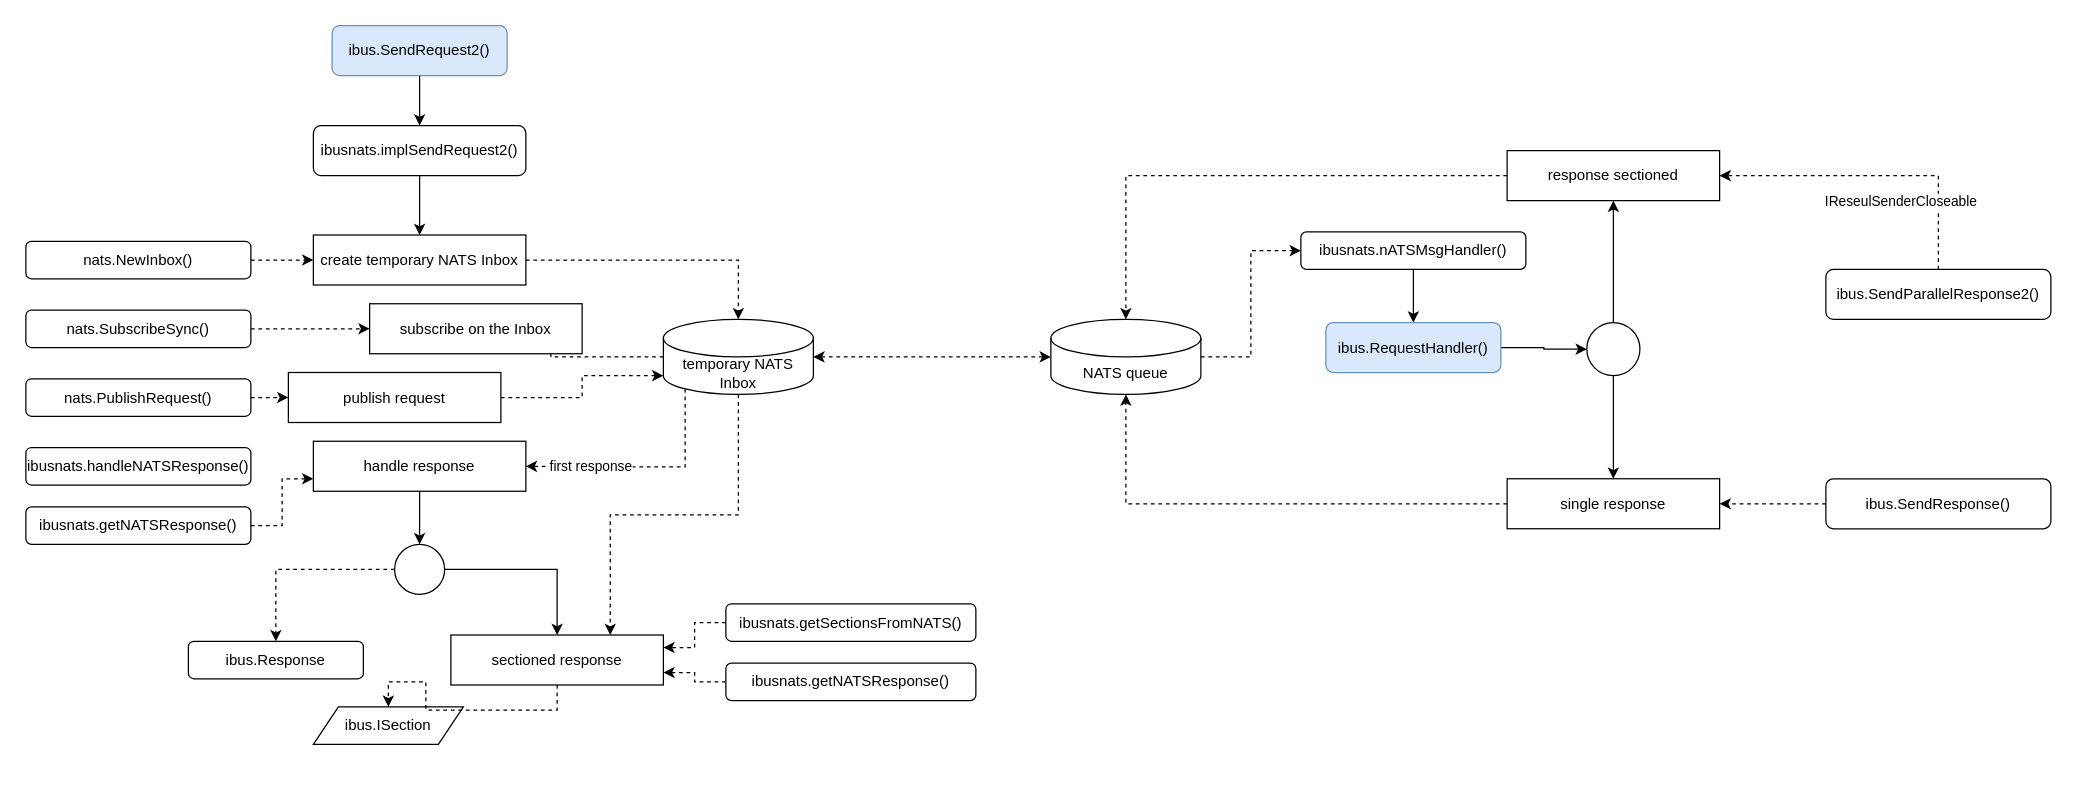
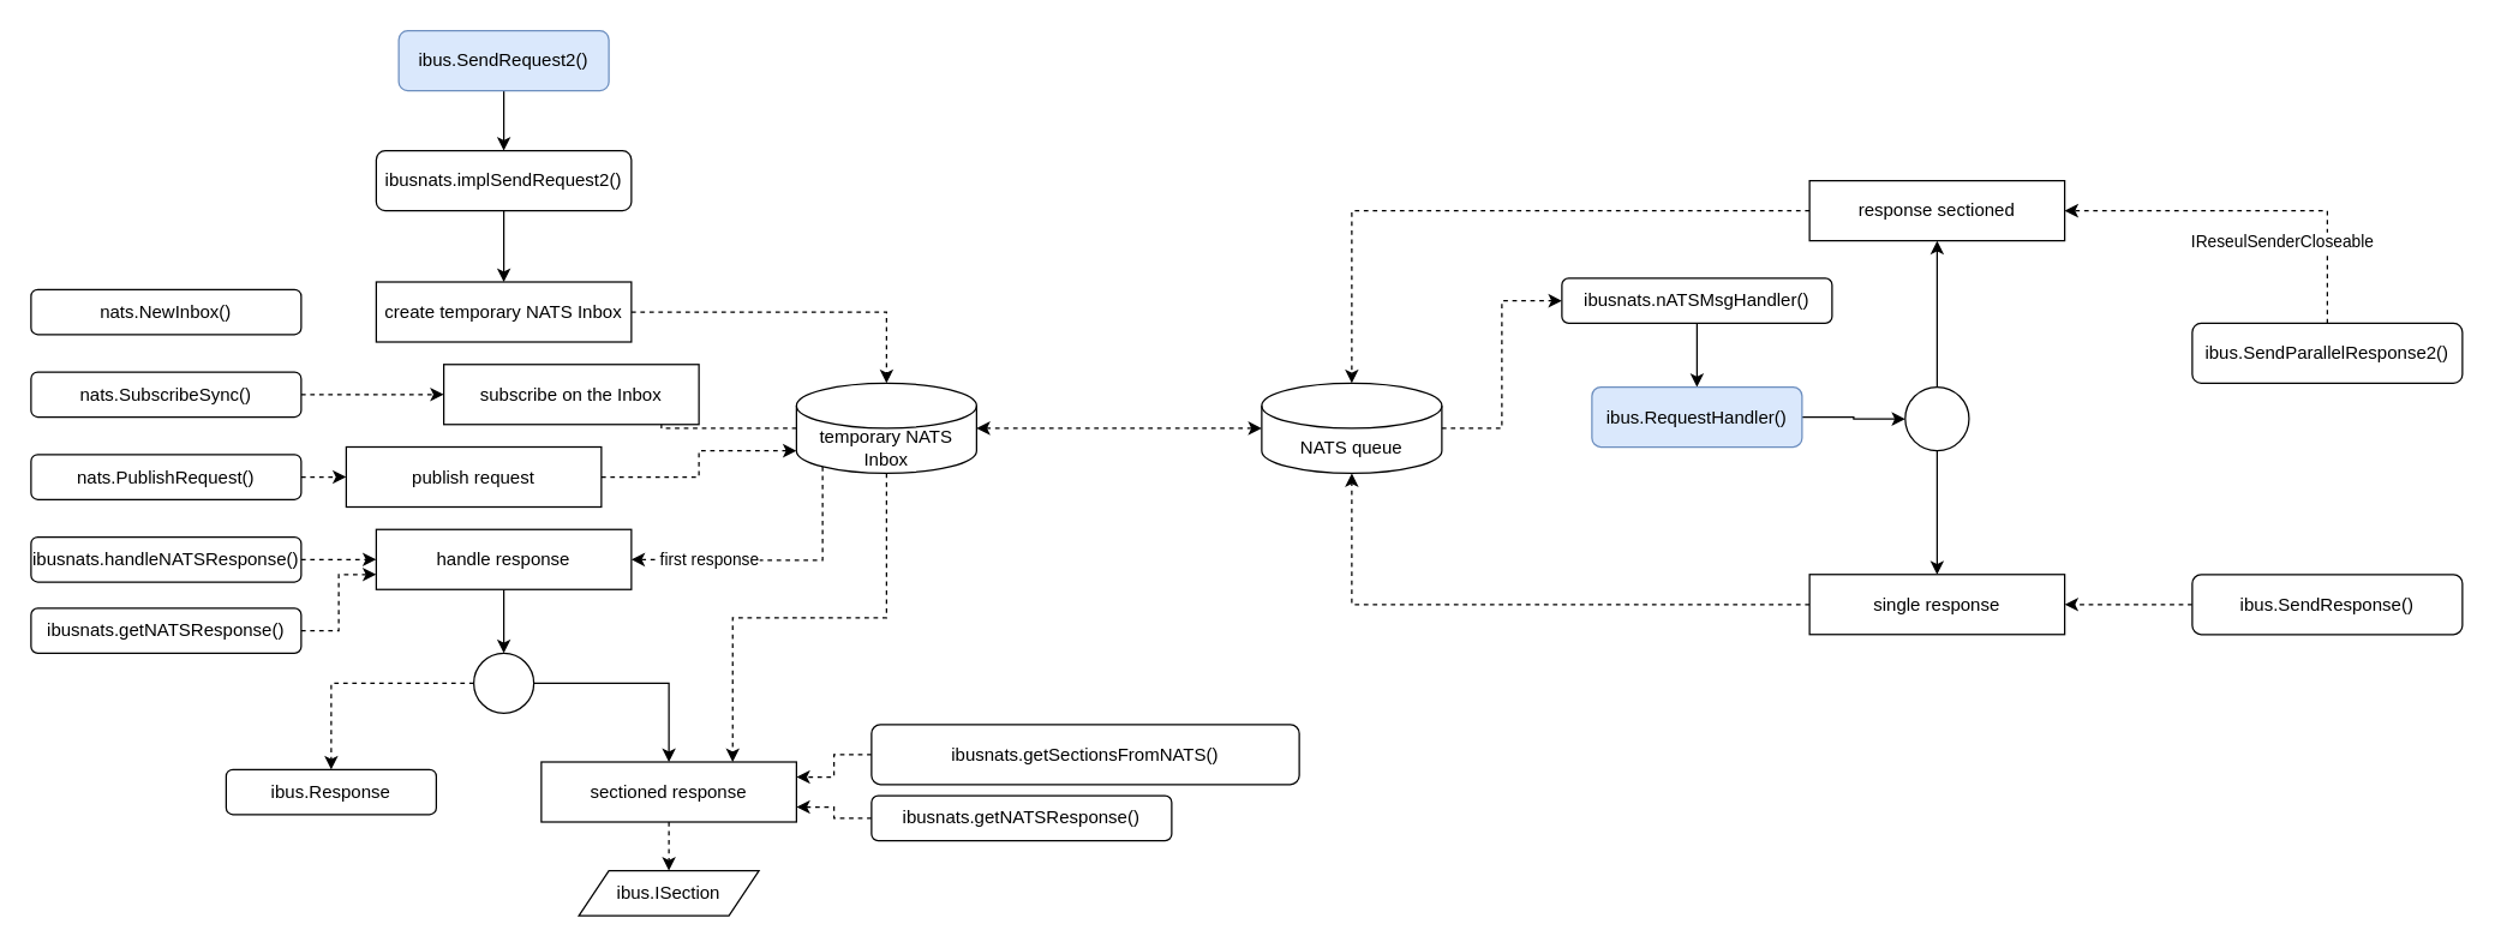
  <mxCell id="0" />
  <mxCell id="1" parent="0" />
- <mxCell id="2" style="edgeStyle=orthogonalEdgeStyle;rounded=0;orthogonalLoop=1;jettySize=auto;html=1;exitX=1;exitY=0.5;exitDx=0;exitDy=0;dashed=1;" parent="1" source="3" target="5" edge="1"><mxGeometry relative="1" as="geometry" /></mxCell>
  <mxCell id="3" value="nats.NewInbox()" style="rounded=1;whiteSpace=wrap;html=1;" parent="1" vertex="1"><mxGeometry x="20" y="192.5" width="180" height="30" as="geometry" /></mxCell>
  <mxCell id="4" style="edgeStyle=orthogonalEdgeStyle;rounded=0;orthogonalLoop=1;jettySize=auto;html=1;exitX=1;exitY=0.5;exitDx=0;exitDy=0;dashed=1;" parent="1" source="5" target="11" edge="1"><mxGeometry relative="1" as="geometry" /></mxCell>
  <mxCell id="5" value="create temporary NATS Inbox" style="rounded=0;whiteSpace=wrap;html=1;" parent="1" vertex="1"><mxGeometry x="250" y="187.5" width="170" height="40" as="geometry" /></mxCell>
  <mxCell id="6" style="edgeStyle=orthogonalEdgeStyle;rounded=0;orthogonalLoop=1;jettySize=auto;html=1;exitX=0.145;exitY=1;exitDx=0;exitDy=-4.35;exitPerimeter=0;entryX=1;entryY=0.5;entryDx=0;entryDy=0;dashed=1;" parent="1" source="11" target="24" edge="1"><mxGeometry relative="1" as="geometry"><Array as="points"><mxPoint x="547" y="373" /><mxPoint x="470" y="373" /></Array></mxGeometry></mxCell>
  <mxCell id="7" value="first response" style="edgeLabel;html=1;align=center;verticalAlign=middle;resizable=0;points=[];" parent="6" vertex="1" connectable="0"><mxGeometry x="0.334" y="1" relative="1" as="geometry"><mxPoint x="-11" y="-1.8" as="offset" /></mxGeometry></mxCell>
  <mxCell id="8" style="edgeStyle=orthogonalEdgeStyle;rounded=0;orthogonalLoop=1;jettySize=auto;html=1;exitX=0;exitY=0.5;exitDx=0;exitDy=0;exitPerimeter=0;entryX=1;entryY=0.5;entryDx=0;entryDy=0;dashed=1;" parent="1" source="11" target="12" edge="1"><mxGeometry relative="1" as="geometry"><Array as="points"><mxPoint x="440" y="285" /><mxPoint x="440" y="263" /></Array></mxGeometry></mxCell>
  <mxCell id="9" style="edgeStyle=orthogonalEdgeStyle;rounded=0;orthogonalLoop=1;jettySize=auto;html=1;exitX=0.5;exitY=1;exitDx=0;exitDy=0;exitPerimeter=0;entryX=0.75;entryY=0;entryDx=0;entryDy=0;dashed=1;" parent="1" source="11" target="32" edge="1"><mxGeometry relative="1" as="geometry" /></mxCell>
  <mxCell id="10" style="edgeStyle=orthogonalEdgeStyle;rounded=0;orthogonalLoop=1;jettySize=auto;html=1;exitX=1;exitY=0.5;exitDx=0;exitDy=0;exitPerimeter=0;entryX=0;entryY=0.5;entryDx=0;entryDy=0;entryPerimeter=0;dashed=1;startArrow=classic;startFill=1;" edge="1" parent="1" source="11" target="41"><mxGeometry relative="1" as="geometry" /></mxCell>
  <mxCell id="11" value="temporary NATS Inbox" style="shape=cylinder3;whiteSpace=wrap;html=1;boundedLbl=1;backgroundOutline=1;size=15;" parent="1" vertex="1"><mxGeometry x="530" y="255" width="120" height="60" as="geometry" /></mxCell>
  <mxCell id="12" value="subscribe on the Inbox" style="rounded=0;whiteSpace=wrap;html=1;" parent="1" vertex="1"><mxGeometry x="295" y="242.5" width="170" height="40" as="geometry" /></mxCell>
  <mxCell id="13" style="edgeStyle=orthogonalEdgeStyle;rounded=0;orthogonalLoop=1;jettySize=auto;html=1;exitX=1;exitY=0.5;exitDx=0;exitDy=0;entryX=0;entryY=0.5;entryDx=0;entryDy=0;dashed=1;" parent="1" source="14" target="12" edge="1"><mxGeometry relative="1" as="geometry" /></mxCell>
  <mxCell id="14" value="nats.SubscribeSync()" style="rounded=1;whiteSpace=wrap;html=1;" parent="1" vertex="1"><mxGeometry x="20" y="247.5" width="180" height="30" as="geometry" /></mxCell>
  <mxCell id="15" style="edgeStyle=orthogonalEdgeStyle;rounded=0;orthogonalLoop=1;jettySize=auto;html=1;exitX=1;exitY=0.5;exitDx=0;exitDy=0;entryX=0;entryY=1;entryDx=0;entryDy=-15;entryPerimeter=0;dashed=1;" parent="1" source="16" target="11" edge="1"><mxGeometry relative="1" as="geometry" /></mxCell>
  <mxCell id="16" value="publish request" style="rounded=0;whiteSpace=wrap;html=1;" parent="1" vertex="1"><mxGeometry x="230" y="297.5" width="170" height="40" as="geometry" /></mxCell>
  <mxCell id="17" style="edgeStyle=orthogonalEdgeStyle;rounded=0;orthogonalLoop=1;jettySize=auto;html=1;exitX=1;exitY=0.5;exitDx=0;exitDy=0;entryX=0;entryY=0.5;entryDx=0;entryDy=0;dashed=1;" parent="1" source="18" target="16" edge="1"><mxGeometry relative="1" as="geometry" /></mxCell>
  <mxCell id="18" value="nats.PublishRequest()" style="rounded=1;whiteSpace=wrap;html=1;" parent="1" vertex="1"><mxGeometry x="20" y="302.5" width="180" height="30" as="geometry" /></mxCell>
+ <mxCell id="19" style="edgeStyle=orthogonalEdgeStyle;rounded=0;orthogonalLoop=1;jettySize=auto;html=1;exitX=1;exitY=0.5;exitDx=0;exitDy=0;dashed=1;entryX=0;entryY=0.5;entryDx=0;entryDy=0;" parent="1" source="20" target="24" edge="1"><mxGeometry relative="1" as="geometry"><mxPoint x="250" y="372.5" as="targetPoint" /></mxGeometry></mxCell>
  <mxCell id="20" value="ibusnats.handleNATSResponse()" style="rounded=1;whiteSpace=wrap;html=1;" parent="1" vertex="1"><mxGeometry x="20" y="357.5" width="180" height="30" as="geometry" /></mxCell>
  <mxCell id="21" style="edgeStyle=orthogonalEdgeStyle;rounded=0;orthogonalLoop=1;jettySize=auto;html=1;exitX=0;exitY=0.5;exitDx=0;exitDy=0;entryX=0.5;entryY=0;entryDx=0;entryDy=0;dashed=1;" parent="1" source="35" target="25" edge="1"><mxGeometry relative="1" as="geometry" /></mxCell>
  <mxCell id="22" style="edgeStyle=orthogonalEdgeStyle;rounded=0;orthogonalLoop=1;jettySize=auto;html=1;exitX=1;exitY=0.5;exitDx=0;exitDy=0;entryX=0.5;entryY=0;entryDx=0;entryDy=0;" parent="1" source="35" target="32" edge="1"><mxGeometry relative="1" as="geometry" /></mxCell>
  <mxCell id="23" style="edgeStyle=orthogonalEdgeStyle;rounded=0;orthogonalLoop=1;jettySize=auto;html=1;exitX=0.5;exitY=1;exitDx=0;exitDy=0;" parent="1" source="24" target="35" edge="1"><mxGeometry relative="1" as="geometry" /></mxCell>
  <mxCell id="24" value="handle response" style="rounded=0;whiteSpace=wrap;html=1;" parent="1" vertex="1"><mxGeometry x="250" y="352.5" width="170" height="40" as="geometry" /></mxCell>
  <mxCell id="25" value="ibus.Response" style="rounded=1;whiteSpace=wrap;html=1;" parent="1" vertex="1"><mxGeometry x="150" y="512.5" width="140" height="30" as="geometry" /></mxCell>
- <mxCell id="26" value="ibus.ISection" style="shape=parallelogram;perimeter=parallelogramPerimeter;whiteSpace=wrap;html=1;fixedSize=1;" parent="1" vertex="1"><mxGeometry x="250" y="565" width="120" height="30" as="geometry" /></mxCell>
+ <mxCell id="26" value="ibus.ISection" style="shape=parallelogram;perimeter=parallelogramPerimeter;whiteSpace=wrap;html=1;fixedSize=1;" parent="1" vertex="1"><mxGeometry x="385" y="580" width="120" height="30" as="geometry" /></mxCell>
  <mxCell id="27" style="edgeStyle=orthogonalEdgeStyle;rounded=0;orthogonalLoop=1;jettySize=auto;html=1;exitX=0;exitY=0.5;exitDx=0;exitDy=0;entryX=1;entryY=0.25;entryDx=0;entryDy=0;dashed=1;" parent="1" source="28" target="32" edge="1"><mxGeometry relative="1" as="geometry" /></mxCell>
- <mxCell id="28" value="ibusnats.getSectionsFromNATS()" style="rounded=1;whiteSpace=wrap;html=1;" parent="1" vertex="1"><mxGeometry x="580" y="482.5" width="200" height="30" as="geometry" /></mxCell>
+ <mxCell id="28" value="ibusnats.getSectionsFromNATS()" style="rounded=1;whiteSpace=wrap;html=1;" parent="1" vertex="1"><mxGeometry x="580" y="482.5" width="285" height="40" as="geometry" /></mxCell>
  <mxCell id="29" style="edgeStyle=orthogonalEdgeStyle;rounded=0;orthogonalLoop=1;jettySize=auto;html=1;exitX=1;exitY=0.5;exitDx=0;exitDy=0;entryX=0;entryY=0.75;entryDx=0;entryDy=0;dashed=1;" parent="1" source="30" target="24" edge="1"><mxGeometry relative="1" as="geometry" /></mxCell>
  <mxCell id="30" value="ibusnats.getNATSResponse()" style="rounded=1;whiteSpace=wrap;html=1;" parent="1" vertex="1"><mxGeometry x="20" y="405" width="180" height="30" as="geometry" /></mxCell>
  <mxCell id="31" style="edgeStyle=orthogonalEdgeStyle;rounded=0;orthogonalLoop=1;jettySize=auto;html=1;exitX=0.5;exitY=1;exitDx=0;exitDy=0;entryX=0.5;entryY=0;entryDx=0;entryDy=0;dashed=1;" parent="1" source="32" target="26" edge="1"><mxGeometry relative="1" as="geometry" /></mxCell>
  <mxCell id="32" value="sectioned response" style="rounded=0;whiteSpace=wrap;html=1;" parent="1" vertex="1"><mxGeometry x="360" y="507.5" width="170" height="40" as="geometry" /></mxCell>
  <mxCell id="33" style="edgeStyle=orthogonalEdgeStyle;rounded=0;orthogonalLoop=1;jettySize=auto;html=1;exitX=0;exitY=0.5;exitDx=0;exitDy=0;entryX=1;entryY=0.75;entryDx=0;entryDy=0;dashed=1;" parent="1" source="34" target="32" edge="1"><mxGeometry relative="1" as="geometry" /></mxCell>
  <mxCell id="34" value="ibusnats.getNATSResponse()" style="rounded=1;whiteSpace=wrap;html=1;" parent="1" vertex="1"><mxGeometry x="580" y="530" width="200" height="30" as="geometry" /></mxCell>
  <mxCell id="35" value="" style="ellipse;whiteSpace=wrap;html=1;aspect=fixed;" parent="1" vertex="1"><mxGeometry x="315" y="435" width="40" height="40" as="geometry" /></mxCell>
  <mxCell id="36" style="edgeStyle=orthogonalEdgeStyle;rounded=0;orthogonalLoop=1;jettySize=auto;html=1;exitX=0.5;exitY=1;exitDx=0;exitDy=0;entryX=0.5;entryY=0;entryDx=0;entryDy=0;" parent="1" source="37" target="5" edge="1"><mxGeometry relative="1" as="geometry" /></mxCell>
  <mxCell id="37" value="ibusnats.implSendRequest2()" style="rounded=1;whiteSpace=wrap;html=1;" parent="1" vertex="1"><mxGeometry x="250" y="100" width="170" height="40" as="geometry" /></mxCell>
  <mxCell id="38" style="edgeStyle=orthogonalEdgeStyle;rounded=0;orthogonalLoop=1;jettySize=auto;html=1;exitX=0.5;exitY=1;exitDx=0;exitDy=0;entryX=0.5;entryY=0;entryDx=0;entryDy=0;" parent="1" source="39" target="37" edge="1"><mxGeometry relative="1" as="geometry" /></mxCell>
  <mxCell id="39" value="ibus.SendRequest2()" style="rounded=1;whiteSpace=wrap;html=1;fillColor=#dae8fc;strokeColor=#6c8ebf;" parent="1" vertex="1"><mxGeometry x="265" y="20" width="140" height="40" as="geometry" /></mxCell>
  <mxCell id="40" style="edgeStyle=orthogonalEdgeStyle;rounded=0;orthogonalLoop=1;jettySize=auto;html=1;exitX=1;exitY=0.5;exitDx=0;exitDy=0;exitPerimeter=0;entryX=0;entryY=0.5;entryDx=0;entryDy=0;dashed=1;" parent="1" source="41" target="43" edge="1"><mxGeometry relative="1" as="geometry" /></mxCell>
  <mxCell id="41" value="NATS queue" style="shape=cylinder3;whiteSpace=wrap;html=1;boundedLbl=1;backgroundOutline=1;size=15;" parent="1" vertex="1"><mxGeometry x="840" y="255" width="120" height="60" as="geometry" /></mxCell>
  <mxCell id="42" style="edgeStyle=orthogonalEdgeStyle;rounded=0;orthogonalLoop=1;jettySize=auto;html=1;exitX=0.5;exitY=1;exitDx=0;exitDy=0;" parent="1" source="43" target="45" edge="1"><mxGeometry relative="1" as="geometry" /></mxCell>
  <mxCell id="43" value="ibusnats.nATSMsgHandler()" style="rounded=1;whiteSpace=wrap;html=1;" parent="1" vertex="1"><mxGeometry x="1040" y="185" width="180" height="30" as="geometry" /></mxCell>
  <mxCell id="44" style="edgeStyle=orthogonalEdgeStyle;rounded=0;orthogonalLoop=1;jettySize=auto;html=1;exitX=1;exitY=0.5;exitDx=0;exitDy=0;" parent="1" source="45" target="48" edge="1"><mxGeometry relative="1" as="geometry" /></mxCell>
  <mxCell id="45" value="ibus.RequestHandler()" style="rounded=1;whiteSpace=wrap;html=1;fillColor=#dae8fc;strokeColor=#6c8ebf;" parent="1" vertex="1"><mxGeometry x="1060" y="257.5" width="140" height="40" as="geometry" /></mxCell>
  <mxCell id="46" style="edgeStyle=orthogonalEdgeStyle;rounded=0;orthogonalLoop=1;jettySize=auto;html=1;exitX=0.5;exitY=0;exitDx=0;exitDy=0;entryX=0.5;entryY=1;entryDx=0;entryDy=0;" parent="1" source="48" target="53" edge="1"><mxGeometry relative="1" as="geometry" /></mxCell>
  <mxCell id="47" style="edgeStyle=orthogonalEdgeStyle;rounded=0;orthogonalLoop=1;jettySize=auto;html=1;exitX=0.5;exitY=1;exitDx=0;exitDy=0;" parent="1" source="48" target="55" edge="1"><mxGeometry relative="1" as="geometry" /></mxCell>
  <mxCell id="48" value="" style="ellipse;whiteSpace=wrap;html=1;aspect=fixed;" parent="1" vertex="1"><mxGeometry x="1268.75" y="257.5" width="42.5" height="42.5" as="geometry" /></mxCell>
  <mxCell id="49" style="edgeStyle=orthogonalEdgeStyle;rounded=0;orthogonalLoop=1;jettySize=auto;html=1;exitX=0.5;exitY=0;exitDx=0;exitDy=0;dashed=1;entryX=1;entryY=0.5;entryDx=0;entryDy=0;" parent="1" source="51" target="53" edge="1"><mxGeometry relative="1" as="geometry"><mxPoint x="1720" y="179.5" as="sourcePoint" /><mxPoint x="1530" y="132" as="targetPoint" /><Array as="points"><mxPoint x="1550" y="140" /></Array></mxGeometry></mxCell>
  <mxCell id="50" value="IReseulSenderCloseable" style="edgeLabel;html=1;align=center;verticalAlign=middle;resizable=0;points=[];" parent="49" vertex="1" connectable="0"><mxGeometry x="-0.153" y="-3" relative="1" as="geometry"><mxPoint y="23" as="offset" /></mxGeometry></mxCell>
  <mxCell id="51" value="ibus.SendParallelResponse2()" style="rounded=1;whiteSpace=wrap;html=1;" parent="1" vertex="1"><mxGeometry x="1460" y="215" width="180" height="40" as="geometry" /></mxCell>
  <mxCell id="52" style="edgeStyle=orthogonalEdgeStyle;rounded=0;orthogonalLoop=1;jettySize=auto;html=1;exitX=0;exitY=0.5;exitDx=0;exitDy=0;dashed=1;" parent="1" source="53" target="41" edge="1"><mxGeometry relative="1" as="geometry" /></mxCell>
  <mxCell id="53" value="response sectioned" style="rounded=0;whiteSpace=wrap;html=1;" parent="1" vertex="1"><mxGeometry x="1205" y="120" width="170" height="40" as="geometry" /></mxCell>
  <mxCell id="54" style="edgeStyle=orthogonalEdgeStyle;rounded=0;orthogonalLoop=1;jettySize=auto;html=1;exitX=0;exitY=0.5;exitDx=0;exitDy=0;entryX=0.5;entryY=1;entryDx=0;entryDy=0;entryPerimeter=0;dashed=1;" parent="1" source="55" target="41" edge="1"><mxGeometry relative="1" as="geometry" /></mxCell>
  <mxCell id="55" value="single response" style="rounded=0;whiteSpace=wrap;html=1;" parent="1" vertex="1"><mxGeometry x="1205" y="382.5" width="170" height="40" as="geometry" /></mxCell>
  <mxCell id="56" style="edgeStyle=orthogonalEdgeStyle;rounded=0;orthogonalLoop=1;jettySize=auto;html=1;exitX=0;exitY=0.5;exitDx=0;exitDy=0;entryX=1;entryY=0.5;entryDx=0;entryDy=0;dashed=1;" parent="1" source="57" target="55" edge="1"><mxGeometry relative="1" as="geometry" /></mxCell>
  <mxCell id="57" value="ibus.SendResponse()" style="rounded=1;whiteSpace=wrap;html=1;" parent="1" vertex="1"><mxGeometry x="1460" y="382.5" width="180" height="40" as="geometry" /></mxCell>
